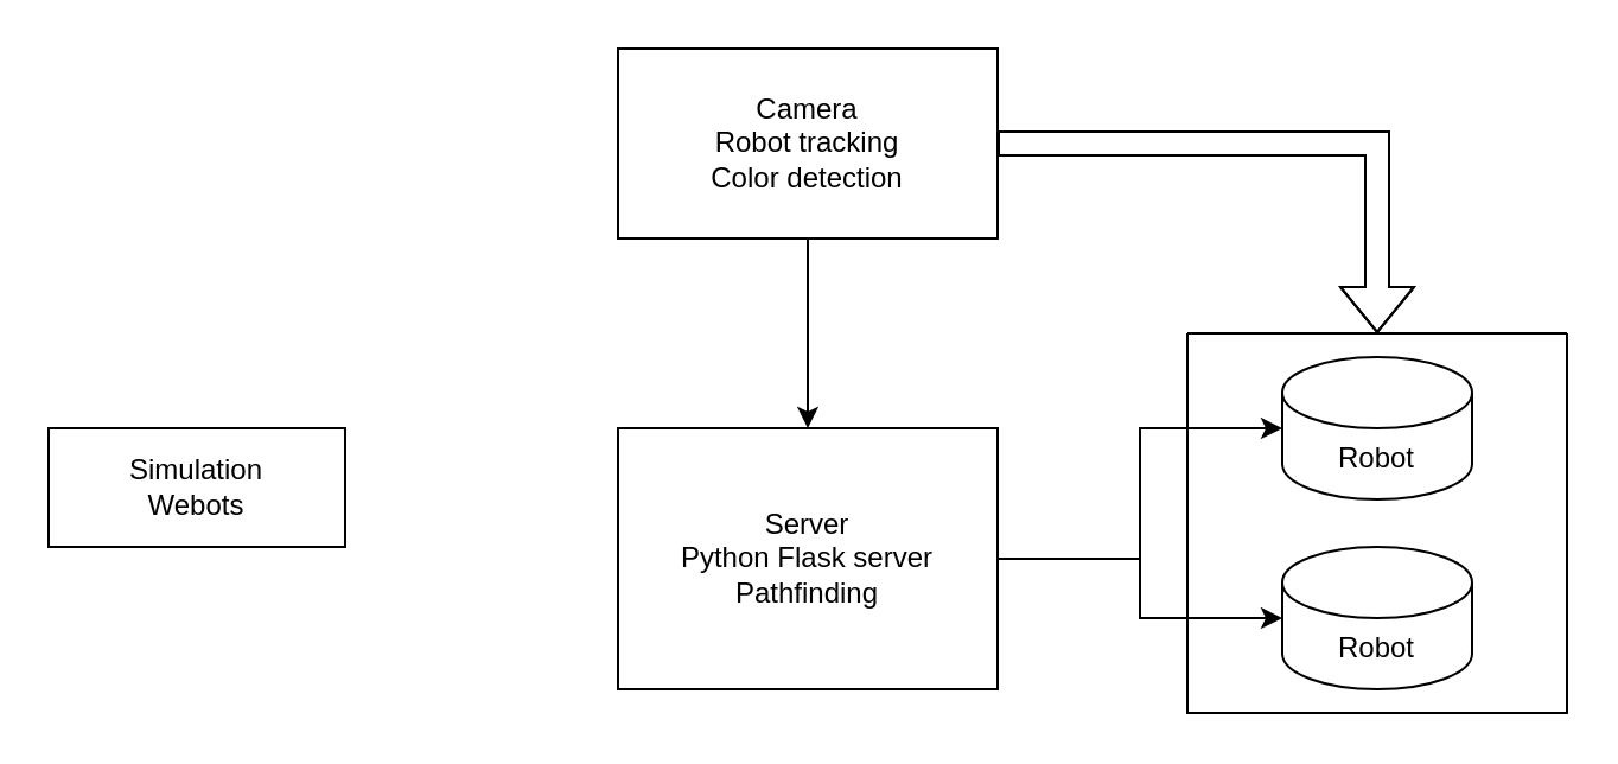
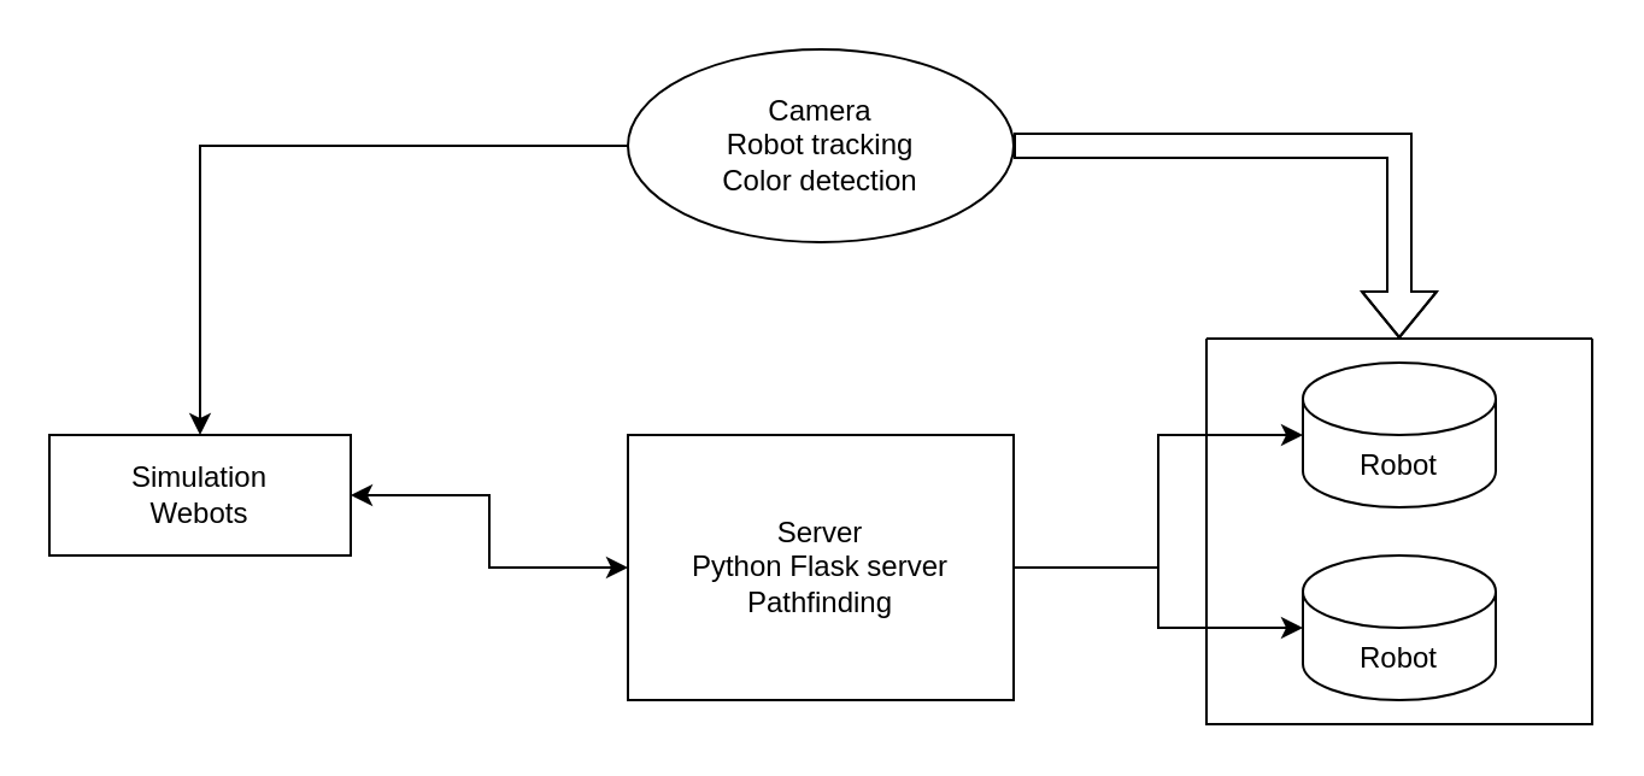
  <mxCell id="0" />
  <mxCell id="1" parent="0" />
  <mxCell id="2" value="Server&lt;div&gt;Python Flask server&lt;/div&gt;&lt;div&gt;Pathfinding&lt;/div&gt;" style="rounded=0;whiteSpace=wrap;html=1;" vertex="1" parent="1"><mxGeometry x="260" y="180" width="160" height="110" as="geometry" /></mxCell>
+ <mxCell id="3" style="edgeStyle=orthogonalEdgeStyle;rounded=0;orthogonalLoop=1;jettySize=auto;html=1;entryX=0;entryY=0.5;entryDx=0;entryDy=0;startArrow=classic;startFill=1;" edge="1" parent="1" source="4" target="2"><mxGeometry relative="1" as="geometry" /></mxCell>
  <mxCell id="4" value="Simulation&lt;div&gt;Webots&lt;/div&gt;" style="rounded=0;whiteSpace=wrap;html=1;" vertex="1" parent="1"><mxGeometry x="20" y="180" width="125" height="50" as="geometry" /></mxCell>
- <mxCell id="5" style="edgeStyle=orthogonalEdgeStyle;rounded=0;orthogonalLoop=1;jettySize=auto;html=1;entryX=0.5;entryY=0;entryDx=0;entryDy=0;" edge="1" parent="1" source="7" target="2"><mxGeometry relative="1" as="geometry" /></mxCell>
+ <mxCell id="5" style="edgeStyle=orthogonalEdgeStyle;rounded=0;orthogonalLoop=1;jettySize=auto;html=1;" edge="1" parent="1" source="7" target="4"><mxGeometry relative="1" as="geometry" /></mxCell>
  <mxCell id="6" style="edgeStyle=orthogonalEdgeStyle;rounded=0;orthogonalLoop=1;jettySize=auto;html=1;entryX=0.5;entryY=0;entryDx=0;entryDy=0;shape=flexArrow;" edge="1" parent="1" source="7" target="12"><mxGeometry relative="1" as="geometry" /></mxCell>
- <mxCell id="7" value="Camera&lt;div&gt;Robot tracking&lt;/div&gt;&lt;div&gt;Color detection&lt;/div&gt;" style="rounded=0;whiteSpace=wrap;html=1;" vertex="1" parent="1"><mxGeometry x="260" y="20" width="160" height="80" as="geometry" /></mxCell>
+ <mxCell id="7" value="Camera&lt;div&gt;Robot tracking&lt;/div&gt;&lt;div&gt;Color detection&lt;/div&gt;" style="ellipse;whiteSpace=wrap;html=1;" vertex="1" parent="1"><mxGeometry x="260" y="20" width="160" height="80" as="geometry" /></mxCell>
  <mxCell id="8" value="Robot" style="shape=cylinder3;whiteSpace=wrap;html=1;boundedLbl=1;backgroundOutline=1;size=15;" vertex="1" parent="1"><mxGeometry x="540" y="230" width="80" height="60" as="geometry" /></mxCell>
  <mxCell id="9" value="Robot" style="shape=cylinder3;whiteSpace=wrap;html=1;boundedLbl=1;backgroundOutline=1;size=15;" vertex="1" parent="1"><mxGeometry x="540" y="150" width="80" height="60" as="geometry" /></mxCell>
  <mxCell id="10" style="edgeStyle=orthogonalEdgeStyle;rounded=0;orthogonalLoop=1;jettySize=auto;html=1;entryX=0;entryY=0.5;entryDx=0;entryDy=0;entryPerimeter=0;" edge="1" parent="1" source="2" target="8"><mxGeometry relative="1" as="geometry" /></mxCell>
  <mxCell id="11" style="edgeStyle=orthogonalEdgeStyle;rounded=0;orthogonalLoop=1;jettySize=auto;html=1;entryX=0;entryY=0.5;entryDx=0;entryDy=0;entryPerimeter=0;" edge="1" parent="1" source="2" target="9"><mxGeometry relative="1" as="geometry" /></mxCell>
  <mxCell id="12" value="" style="swimlane;startSize=0;" vertex="1" parent="1"><mxGeometry x="500" y="140" width="160" height="160" as="geometry" /></mxCell>
